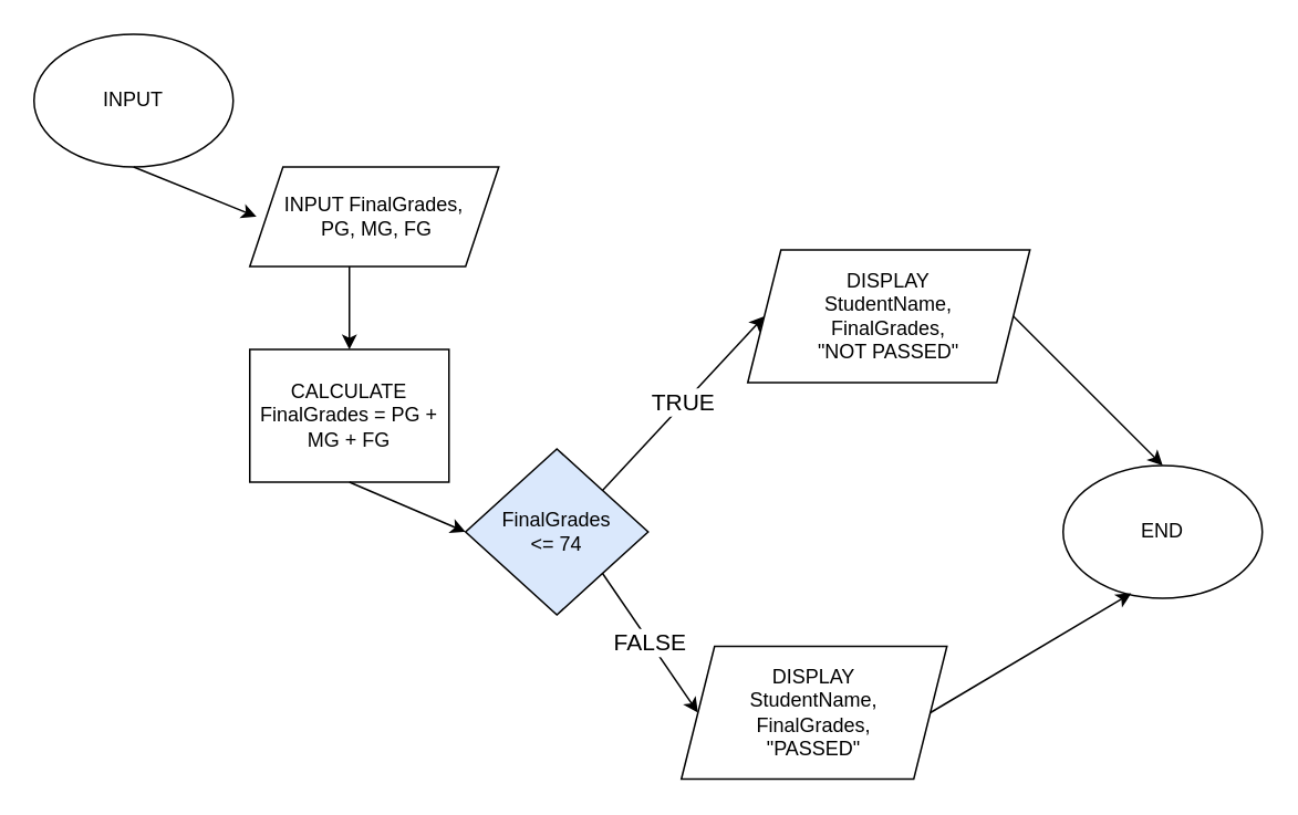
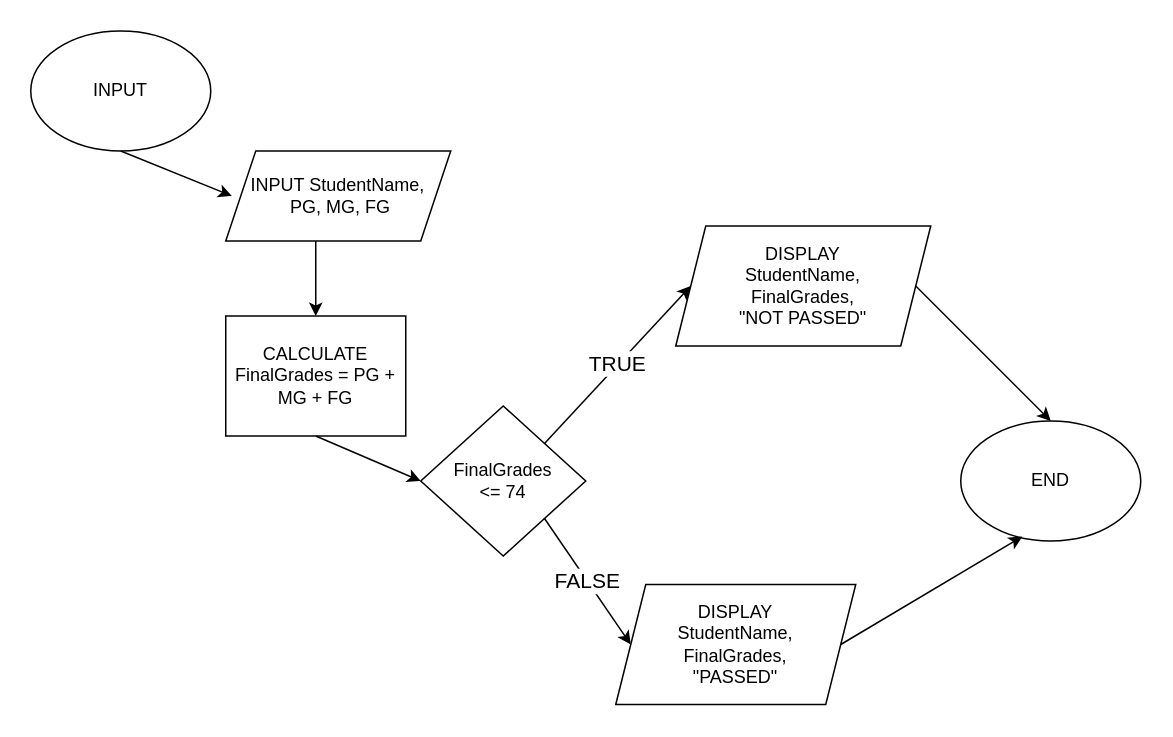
  <mxCell id="0" />
  <mxCell id="1" parent="0" />
  <mxCell id="2" value="INPUT" style="ellipse;whiteSpace=wrap;html=1;" vertex="1" parent="1"><mxGeometry x="20" y="20" width="120" height="80" as="geometry" /></mxCell>
- <mxCell id="3" value="INPUT FinalGrades,&lt;br&gt;&amp;nbsp;PG, MG, FG" style="shape=parallelogram;perimeter=parallelogramPerimeter;whiteSpace=wrap;html=1;fixedSize=1;" vertex="1" parent="1"><mxGeometry x="150" y="100" width="150" height="60" as="geometry" /></mxCell>
+ <mxCell id="3" value="INPUT StudentName,&lt;br&gt;&amp;nbsp;PG, MG, FG" style="shape=parallelogram;perimeter=parallelogramPerimeter;whiteSpace=wrap;html=1;fixedSize=1;" vertex="1" parent="1"><mxGeometry x="150" y="100" width="150" height="60" as="geometry" /></mxCell>
  <mxCell id="4" value="CALCULATE FinalGrades = PG + MG + FG" style="rounded=0;whiteSpace=wrap;html=1;" vertex="1" parent="1"><mxGeometry x="150" y="210" width="120" height="80" as="geometry" /></mxCell>
- <mxCell id="5" value="FinalGrades &lt;br&gt;&amp;lt;= 74" style="rhombus;whiteSpace=wrap;html=1;fillColor=#dae8fc;" vertex="1" parent="1"><mxGeometry x="280" y="270" width="110" height="100" as="geometry" /></mxCell>
+ <mxCell id="5" value="FinalGrades &lt;br&gt;&amp;lt;= 74" style="rhombus;whiteSpace=wrap;html=1;" vertex="1" parent="1"><mxGeometry x="280" y="270" width="110" height="100" as="geometry" /></mxCell>
  <mxCell id="6" value="&lt;span&gt;DISPLAY&lt;/span&gt;&lt;br&gt;&lt;span&gt;StudentName,&lt;/span&gt;&lt;br&gt;&lt;span&gt;FinalGrades,&lt;/span&gt;&lt;br&gt;&lt;span&gt;&quot;PASSED&quot;&lt;/span&gt;" style="shape=parallelogram;perimeter=parallelogramPerimeter;whiteSpace=wrap;html=1;fixedSize=1;" vertex="1" parent="1"><mxGeometry x="410" y="389" width="160" height="80" as="geometry" /></mxCell>
  <mxCell id="7" value="END" style="ellipse;whiteSpace=wrap;html=1;" vertex="1" parent="1"><mxGeometry x="640" y="280" width="120" height="80" as="geometry" /></mxCell>
  <mxCell id="8" value="DISPLAY &lt;br&gt;StudentName, &lt;br&gt;FinalGrades,&lt;br&gt;&quot;NOT PASSED&quot;" style="shape=parallelogram;perimeter=parallelogramPerimeter;whiteSpace=wrap;html=1;fixedSize=1;" vertex="1" parent="1"><mxGeometry x="450" y="150" width="170" height="80" as="geometry" /></mxCell>
  <mxCell id="9" value="" style="endArrow=classic;html=1;rounded=0;exitX=0.5;exitY=1;exitDx=0;exitDy=0;entryX=0.027;entryY=0.5;entryDx=0;entryDy=0;entryPerimeter=0;" edge="1" parent="1" source="2" target="3"><mxGeometry width="50" height="50" relative="1" as="geometry"><mxPoint x="360" y="270" as="sourcePoint" /><mxPoint x="410" y="220" as="targetPoint" /></mxGeometry></mxCell>
  <mxCell id="10" value="" style="endArrow=classic;html=1;rounded=0;exitX=0.4;exitY=1;exitDx=0;exitDy=0;exitPerimeter=0;" edge="1" parent="1" source="3" target="4"><mxGeometry width="50" height="50" relative="1" as="geometry"><mxPoint x="360" y="270" as="sourcePoint" /><mxPoint x="410" y="220" as="targetPoint" /></mxGeometry></mxCell>
  <mxCell id="11" value="" style="endArrow=classic;html=1;rounded=0;exitX=0.5;exitY=1;exitDx=0;exitDy=0;entryX=0;entryY=0.5;entryDx=0;entryDy=0;" edge="1" parent="1" source="4" target="5"><mxGeometry width="50" height="50" relative="1" as="geometry"><mxPoint x="360" y="270" as="sourcePoint" /><mxPoint x="410" y="220" as="targetPoint" /></mxGeometry></mxCell>
  <mxCell id="12" value="&lt;span style=&quot;font-size: 14px&quot;&gt;TRUE&lt;/span&gt;" style="endArrow=classic;html=1;rounded=0;entryX=0;entryY=0.5;entryDx=0;entryDy=0;exitX=1;exitY=0;exitDx=0;exitDy=0;" edge="1" parent="1" source="5" target="8"><mxGeometry width="50" height="50" relative="1" as="geometry"><mxPoint x="360" y="270" as="sourcePoint" /><mxPoint x="410" y="220" as="targetPoint" /><Array as="points" /></mxGeometry></mxCell>
  <mxCell id="13" value="&lt;font style=&quot;font-size: 14px&quot;&gt;FALSE&lt;/font&gt;" style="endArrow=classic;html=1;rounded=0;exitX=1;exitY=1;exitDx=0;exitDy=0;entryX=0;entryY=0.5;entryDx=0;entryDy=0;" edge="1" parent="1" source="5" target="6"><mxGeometry width="50" height="50" relative="1" as="geometry"><mxPoint x="360" y="270" as="sourcePoint" /><mxPoint x="410" y="220" as="targetPoint" /></mxGeometry></mxCell>
  <mxCell id="14" value="" style="endArrow=classic;html=1;rounded=0;fontSize=14;exitX=1;exitY=0.5;exitDx=0;exitDy=0;entryX=0.5;entryY=0;entryDx=0;entryDy=0;" edge="1" parent="1" source="8" target="7"><mxGeometry width="50" height="50" relative="1" as="geometry"><mxPoint x="360" y="260" as="sourcePoint" /><mxPoint x="410" y="210" as="targetPoint" /></mxGeometry></mxCell>
  <mxCell id="15" value="" style="endArrow=classic;html=1;rounded=0;fontSize=14;exitX=1;exitY=0.5;exitDx=0;exitDy=0;entryX=0.342;entryY=0.963;entryDx=0;entryDy=0;entryPerimeter=0;" edge="1" parent="1" source="6" target="7"><mxGeometry width="50" height="50" relative="1" as="geometry"><mxPoint x="360" y="260" as="sourcePoint" /><mxPoint x="410" y="210" as="targetPoint" /></mxGeometry></mxCell>
